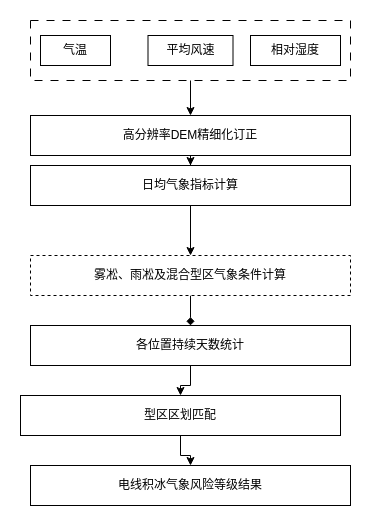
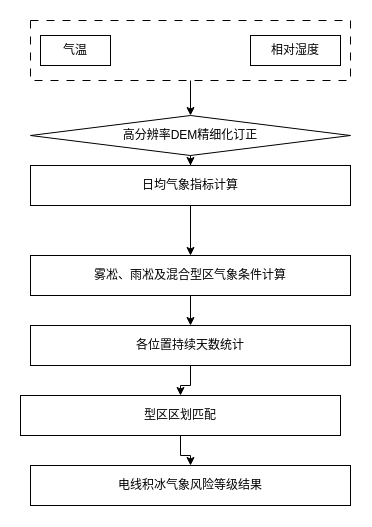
  <mxCell id="0" />
  <mxCell id="1" parent="0" />
  <mxCell id="2" value="" style="edgeStyle=orthogonalEdgeStyle;rounded=0;orthogonalLoop=1;jettySize=auto;html=1;entryX=0.5;entryY=0;entryDx=0;entryDy=0;" edge="1" parent="1" source="3" target="7"><mxGeometry relative="1" as="geometry" /></mxCell>
  <mxCell id="3" value="" style="rounded=0;whiteSpace=wrap;html=1;dashed=1;dashPattern=8 8;fillColor=none;" vertex="1" parent="1"><mxGeometry x="30" y="20" width="320" height="60" as="geometry" /></mxCell>
  <mxCell id="4" value="气温" style="rounded=0;whiteSpace=wrap;html=1;" vertex="1" parent="1"><mxGeometry x="40" y="35" width="70" height="30" as="geometry" /></mxCell>
- <mxCell id="5" value="平均风速" style="rounded=0;whiteSpace=wrap;html=1;" vertex="1" parent="1"><mxGeometry x="147.5" y="35" width="85" height="30" as="geometry" /></mxCell>
  <mxCell id="6" value="" style="edgeStyle=orthogonalEdgeStyle;rounded=0;orthogonalLoop=1;jettySize=auto;html=1;" edge="1" parent="1" source="7" target="9"><mxGeometry relative="1" as="geometry" /></mxCell>
- <mxCell id="7" value="高分辨率DEM精细化订正" style="rounded=0;whiteSpace=wrap;html=1;" vertex="1" parent="1"><mxGeometry x="30" y="115" width="320" height="40" as="geometry" /></mxCell>
+ <mxCell id="7" value="高分辨率DEM精细化订正" style="rhombus;whiteSpace=wrap;html=1;" vertex="1" parent="1"><mxGeometry x="30" y="115" width="320" height="40" as="geometry" /></mxCell>
  <mxCell id="8" value="" style="edgeStyle=orthogonalEdgeStyle;rounded=0;orthogonalLoop=1;jettySize=auto;html=1;" edge="1" parent="1" source="9" target="12"><mxGeometry relative="1" as="geometry" /></mxCell>
  <mxCell id="9" value="日均气象指标计算" style="rounded=0;whiteSpace=wrap;html=1;" vertex="1" parent="1"><mxGeometry x="30" y="165" width="320" height="40" as="geometry" /></mxCell>
  <mxCell id="10" value="相对湿度" style="rounded=0;whiteSpace=wrap;html=1;" vertex="1" parent="1"><mxGeometry x="250" y="35" width="90" height="30" as="geometry" /></mxCell>
- <mxCell id="11" value="" style="edgeStyle=orthogonalEdgeStyle;rounded=0;orthogonalLoop=1;jettySize=auto;html=1;endArrow=diamond;" edge="1" parent="1" source="12" target="14"><mxGeometry relative="1" as="geometry" /></mxCell>
- <mxCell id="12" value="雾凇、雨凇及混合型区气象条件计算" style="rounded=0;whiteSpace=wrap;html=1;dashed=1;" vertex="1" parent="1"><mxGeometry x="30" y="255" width="320" height="40" as="geometry" /></mxCell>
+ <mxCell id="11" value="" style="edgeStyle=orthogonalEdgeStyle;rounded=0;orthogonalLoop=1;jettySize=auto;html=1;" edge="1" parent="1" source="12" target="14"><mxGeometry relative="1" as="geometry" /></mxCell>
+ <mxCell id="12" value="雾凇、雨凇及混合型区气象条件计算" style="rounded=0;whiteSpace=wrap;html=1;" vertex="1" parent="1"><mxGeometry x="30" y="255" width="320" height="40" as="geometry" /></mxCell>
  <mxCell id="13" value="" style="edgeStyle=orthogonalEdgeStyle;rounded=0;orthogonalLoop=1;jettySize=auto;html=1;" edge="1" parent="1" source="14" target="16"><mxGeometry relative="1" as="geometry" /></mxCell>
  <mxCell id="14" value="各位置持续天数统计" style="rounded=0;whiteSpace=wrap;html=1;" vertex="1" parent="1"><mxGeometry x="30" y="325" width="320" height="40" as="geometry" /></mxCell>
  <mxCell id="15" value="" style="edgeStyle=orthogonalEdgeStyle;rounded=0;orthogonalLoop=1;jettySize=auto;html=1;" edge="1" parent="1" source="16" target="17"><mxGeometry relative="1" as="geometry" /></mxCell>
  <mxCell id="16" value="型区区划匹配" style="rounded=0;whiteSpace=wrap;html=1;" vertex="1" parent="1"><mxGeometry x="20" y="395" width="320" height="40" as="geometry" /></mxCell>
  <mxCell id="17" value="电线积冰气象风险等级结果" style="rounded=0;whiteSpace=wrap;html=1;" vertex="1" parent="1"><mxGeometry x="30" y="465" width="320" height="40" as="geometry" /></mxCell>
